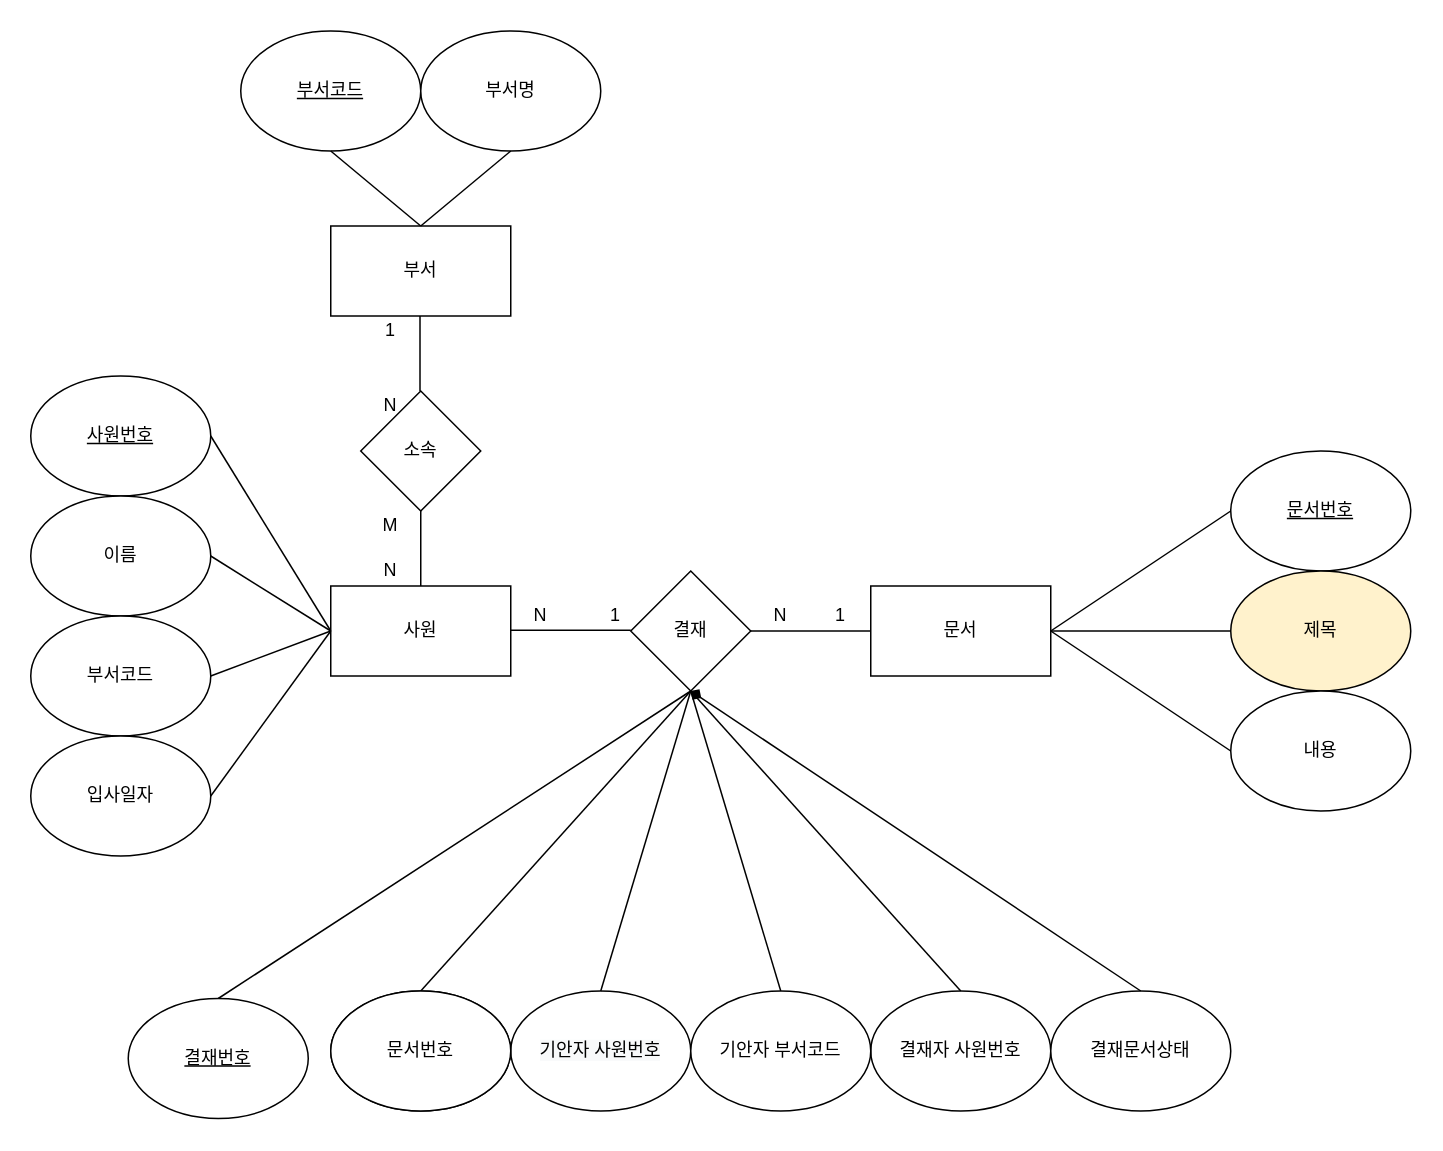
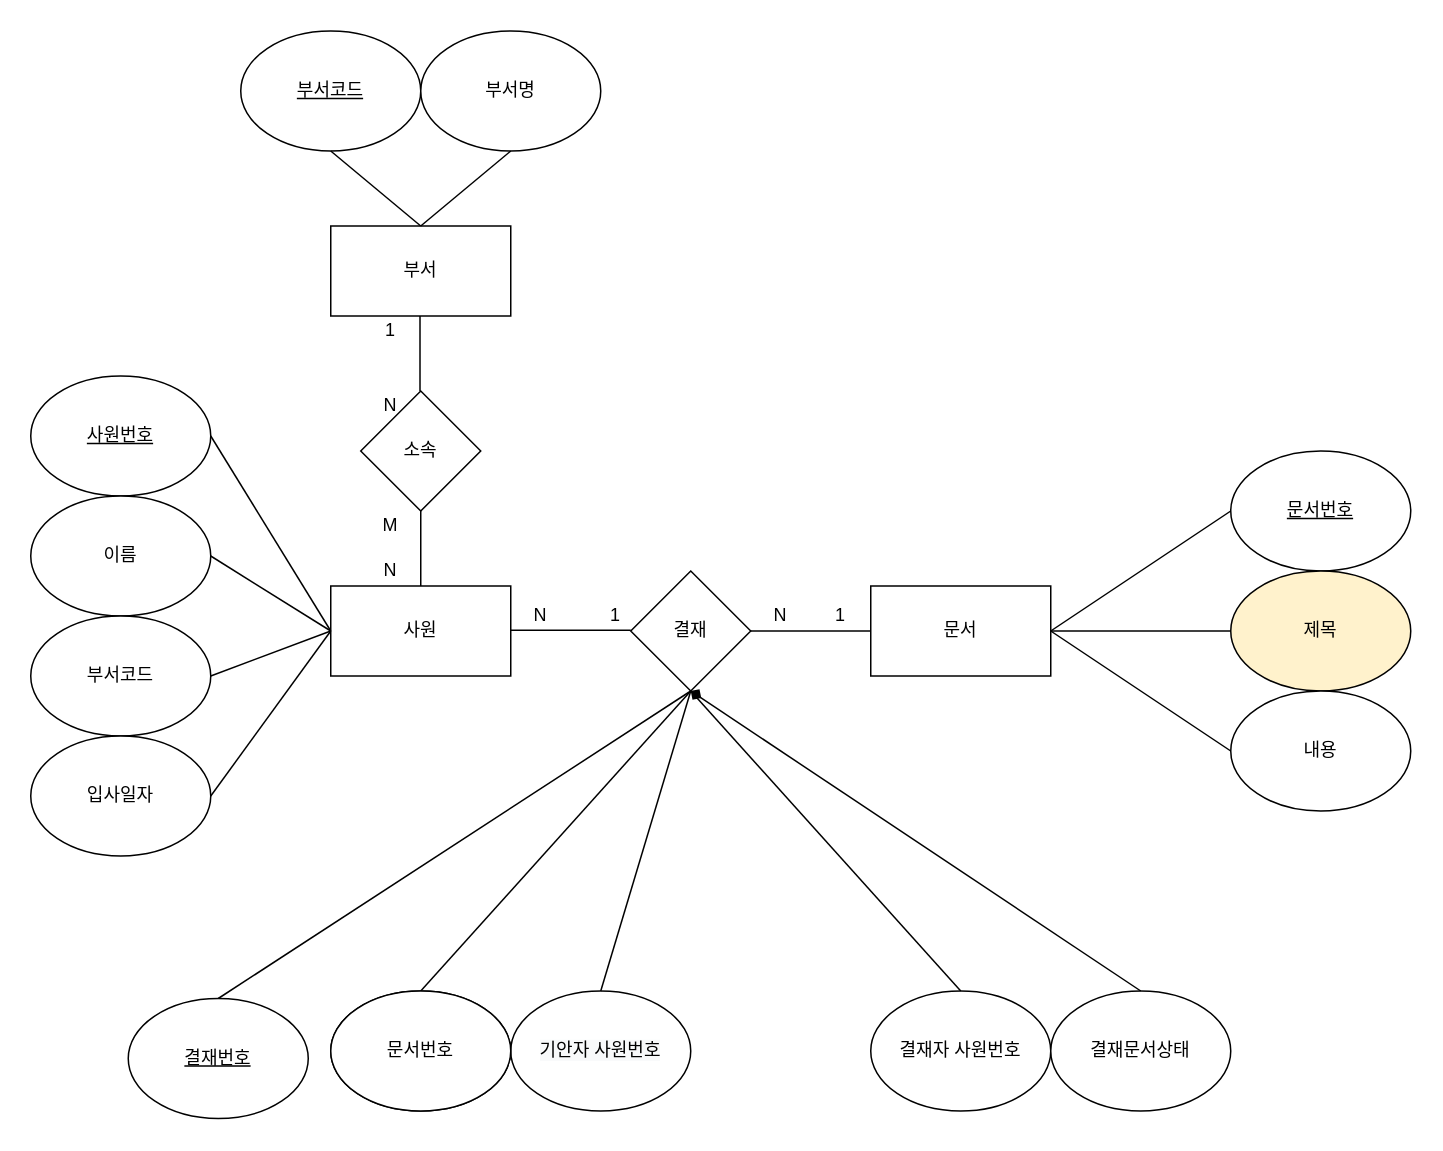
  <mxCell id="0" />
  <mxCell id="1" parent="0" />
  <mxCell id="2" value="결재" style="rhombus;whiteSpace=wrap;html=1;" vertex="1" parent="1"><mxGeometry x="420" y="380" width="80" height="80" as="geometry" /></mxCell>
  <mxCell id="3" value="" style="endArrow=none;html=1;entryX=1;entryY=0.5;entryDx=0;entryDy=0;" edge="1" parent="1" target="2"><mxGeometry width="50" height="50" relative="1" as="geometry"><mxPoint x="580" y="420" as="sourcePoint" /><mxPoint x="490" y="400" as="targetPoint" /></mxGeometry></mxCell>
  <mxCell id="4" value="" style="endArrow=none;html=1;entryX=1;entryY=0.5;entryDx=0;entryDy=0;" edge="1" parent="1"><mxGeometry width="50" height="50" relative="1" as="geometry"><mxPoint x="420" y="419.5" as="sourcePoint" /><mxPoint x="340" y="419.5" as="targetPoint" /></mxGeometry></mxCell>
  <mxCell id="5" value="문서" style="rounded=0;whiteSpace=wrap;html=1;" vertex="1" parent="1"><mxGeometry x="580" y="390" width="120" height="60" as="geometry" /></mxCell>
  <mxCell id="6" value="사원" style="rounded=0;whiteSpace=wrap;html=1;" vertex="1" parent="1"><mxGeometry x="220" y="390" width="120" height="60" as="geometry" /></mxCell>
  <mxCell id="7" value="" style="endArrow=none;html=1;" edge="1" parent="1"><mxGeometry width="50" height="50" relative="1" as="geometry"><mxPoint x="280" y="390" as="sourcePoint" /><mxPoint x="280" y="340" as="targetPoint" /></mxGeometry></mxCell>
  <mxCell id="8" value="소속" style="rhombus;whiteSpace=wrap;html=1;" vertex="1" parent="1"><mxGeometry x="240" y="260" width="80" height="80" as="geometry" /></mxCell>
  <mxCell id="9" value="부서" style="rounded=0;whiteSpace=wrap;html=1;" vertex="1" parent="1"><mxGeometry x="220" y="150" width="120" height="60" as="geometry" /></mxCell>
  <mxCell id="10" value="" style="endArrow=none;html=1;" edge="1" parent="1"><mxGeometry width="50" height="50" relative="1" as="geometry"><mxPoint x="279.5" y="260" as="sourcePoint" /><mxPoint x="279.5" y="210" as="targetPoint" /></mxGeometry></mxCell>
  <mxCell id="11" value="&lt;u&gt;사원번호&lt;/u&gt;" style="ellipse;whiteSpace=wrap;html=1;" vertex="1" parent="1"><mxGeometry x="20" y="250" width="120" height="80" as="geometry" /></mxCell>
  <mxCell id="12" value="이름" style="ellipse;whiteSpace=wrap;html=1;" vertex="1" parent="1"><mxGeometry x="20" y="330" width="120" height="80" as="geometry" /></mxCell>
  <mxCell id="13" value="부서코드" style="ellipse;whiteSpace=wrap;html=1;" vertex="1" parent="1"><mxGeometry x="20" y="410" width="120" height="80" as="geometry" /></mxCell>
  <mxCell id="14" value="입사일자" style="ellipse;whiteSpace=wrap;html=1;" vertex="1" parent="1"><mxGeometry x="20" y="490" width="120" height="80" as="geometry" /></mxCell>
  <mxCell id="15" value="&lt;u&gt;부서코드&lt;/u&gt;" style="ellipse;whiteSpace=wrap;html=1;" vertex="1" parent="1"><mxGeometry x="160" y="20" width="120" height="80" as="geometry" /></mxCell>
  <mxCell id="16" value="부서명" style="ellipse;whiteSpace=wrap;html=1;" vertex="1" parent="1"><mxGeometry x="280" y="20" width="120" height="80" as="geometry" /></mxCell>
  <mxCell id="17" value="" style="endArrow=none;html=1;entryX=0.5;entryY=1;entryDx=0;entryDy=0;exitX=0.5;exitY=0;exitDx=0;exitDy=0;" edge="1" parent="1" source="9" target="16"><mxGeometry width="50" height="50" relative="1" as="geometry"><mxPoint x="350" y="160" as="sourcePoint" /><mxPoint x="400" y="110" as="targetPoint" /></mxGeometry></mxCell>
  <mxCell id="18" value="" style="endArrow=none;html=1;entryX=0.5;entryY=1;entryDx=0;entryDy=0;exitX=0.5;exitY=0;exitDx=0;exitDy=0;" edge="1" parent="1" source="9" target="15"><mxGeometry width="50" height="50" relative="1" as="geometry"><mxPoint x="350" y="160" as="sourcePoint" /><mxPoint x="400" y="110" as="targetPoint" /></mxGeometry></mxCell>
  <mxCell id="19" value="" style="endArrow=none;html=1;exitX=0;exitY=0.5;exitDx=0;exitDy=0;entryX=1;entryY=0.5;entryDx=0;entryDy=0;" edge="1" parent="1" source="6" target="11"><mxGeometry width="50" height="50" relative="1" as="geometry"><mxPoint x="350" y="360" as="sourcePoint" /><mxPoint x="150" y="290" as="targetPoint" /></mxGeometry></mxCell>
  <mxCell id="20" value="" style="endArrow=none;html=1;exitX=0;exitY=0.5;exitDx=0;exitDy=0;entryX=1;entryY=0.5;entryDx=0;entryDy=0;" edge="1" parent="1" source="6" target="12"><mxGeometry width="50" height="50" relative="1" as="geometry"><mxPoint x="230" y="430" as="sourcePoint" /><mxPoint x="150" y="300" as="targetPoint" /></mxGeometry></mxCell>
  <mxCell id="21" value="" style="endArrow=none;html=1;exitX=1;exitY=0.5;exitDx=0;exitDy=0;entryX=0;entryY=0.5;entryDx=0;entryDy=0;" edge="1" parent="1" source="13" target="6"><mxGeometry width="50" height="50" relative="1" as="geometry"><mxPoint x="230" y="430" as="sourcePoint" /><mxPoint x="150" y="380" as="targetPoint" /></mxGeometry></mxCell>
  <mxCell id="22" value="" style="endArrow=none;html=1;exitX=1;exitY=0.5;exitDx=0;exitDy=0;entryX=0;entryY=0.5;entryDx=0;entryDy=0;" edge="1" parent="1" source="14" target="6"><mxGeometry width="50" height="50" relative="1" as="geometry"><mxPoint x="150" y="460" as="sourcePoint" /><mxPoint x="230" y="430" as="targetPoint" /></mxGeometry></mxCell>
  <mxCell id="23" value="&lt;u&gt;문서번호&lt;/u&gt;" style="ellipse;whiteSpace=wrap;html=1;" vertex="1" parent="1"><mxGeometry x="820" y="300" width="120" height="80" as="geometry" /></mxCell>
  <mxCell id="24" value="제목" style="ellipse;whiteSpace=wrap;html=1;fillColor=#fff2cc;" vertex="1" parent="1"><mxGeometry x="820" y="380" width="120" height="80" as="geometry" /></mxCell>
  <mxCell id="25" value="내용" style="ellipse;whiteSpace=wrap;html=1;" vertex="1" parent="1"><mxGeometry x="820" y="460" width="120" height="80" as="geometry" /></mxCell>
  <mxCell id="26" value="" style="endArrow=none;html=1;exitX=1;exitY=0.5;exitDx=0;exitDy=0;entryX=0;entryY=0.5;entryDx=0;entryDy=0;" edge="1" parent="1" target="23" source="5"><mxGeometry width="50" height="50" relative="1" as="geometry"><mxPoint x="1010" y="430" as="sourcePoint" /><mxPoint x="940" y="300" as="targetPoint" /></mxGeometry></mxCell>
  <mxCell id="27" value="" style="endArrow=none;html=1;exitX=1;exitY=0.5;exitDx=0;exitDy=0;entryX=0;entryY=0.5;entryDx=0;entryDy=0;" edge="1" parent="1" target="24" source="5"><mxGeometry width="50" height="50" relative="1" as="geometry"><mxPoint x="1010" y="430" as="sourcePoint" /><mxPoint x="940" y="310" as="targetPoint" /></mxGeometry></mxCell>
  <mxCell id="28" value="" style="endArrow=none;html=1;exitX=1;exitY=0.5;exitDx=0;exitDy=0;entryX=0;entryY=0.5;entryDx=0;entryDy=0;" edge="1" parent="1" source="5" target="25"><mxGeometry width="50" height="50" relative="1" as="geometry"><mxPoint x="1020" y="440" as="sourcePoint" /><mxPoint x="1010" y="430" as="targetPoint" /></mxGeometry></mxCell>
  <mxCell id="29" value="" style="ellipse;whiteSpace=wrap;html=1;" vertex="1" parent="1"><mxGeometry x="220" y="660" width="120" height="80" as="geometry" /></mxCell>
  <mxCell id="30" value="&#10;&#10;&lt;span style=&quot;color: rgb(0, 0, 0); font-family: helvetica; font-size: 12px; font-style: normal; font-weight: 400; letter-spacing: normal; text-align: center; text-indent: 0px; text-transform: none; word-spacing: 0px; background-color: rgb(248, 249, 250); display: inline; float: none;&quot;&gt;기안자 사원번호&lt;/span&gt;&#10;&#10;" style="ellipse;whiteSpace=wrap;html=1;" vertex="1" parent="1"><mxGeometry x="340" y="660" width="120" height="80" as="geometry" /></mxCell>
  <mxCell id="31" value="" style="endArrow=none;html=1;entryX=0.5;entryY=0;entryDx=0;entryDy=0;exitX=0.5;exitY=1;exitDx=0;exitDy=0;" edge="1" parent="1" target="30" source="2"><mxGeometry width="50" height="50" relative="1" as="geometry"><mxPoint x="354" y="710" as="sourcePoint" /><mxPoint x="474" y="670" as="targetPoint" /></mxGeometry></mxCell>
  <mxCell id="32" value="" style="endArrow=none;html=1;entryX=0.5;entryY=0;entryDx=0;entryDy=0;exitX=0.5;exitY=1;exitDx=0;exitDy=0;" edge="1" parent="1" target="29" source="2"><mxGeometry width="50" height="50" relative="1" as="geometry"><mxPoint x="354" y="710" as="sourcePoint" /><mxPoint x="474" y="670" as="targetPoint" /></mxGeometry></mxCell>
  <mxCell id="33" value="&lt;span&gt;결재자 사원번호&lt;/span&gt;" style="ellipse;whiteSpace=wrap;html=1;" vertex="1" parent="1"><mxGeometry x="580" y="660" width="120" height="80" as="geometry" /></mxCell>
  <mxCell id="34" value="결재문서상태" style="ellipse;whiteSpace=wrap;html=1;" vertex="1" parent="1"><mxGeometry x="700" y="660" width="120" height="80" as="geometry" /></mxCell>
  <mxCell id="35" value="" style="endArrow=none;html=1;entryX=0.5;entryY=1;entryDx=0;entryDy=0;exitX=0.5;exitY=0;exitDx=0;exitDy=0;" edge="1" parent="1" source="33" target="2"><mxGeometry width="50" height="50" relative="1" as="geometry"><mxPoint x="350" y="630" as="sourcePoint" /><mxPoint x="400" y="580" as="targetPoint" /></mxGeometry></mxCell>
  <mxCell id="36" value="" style="endArrow=diamond;html=1;entryX=0.5;entryY=1;entryDx=0;entryDy=0;exitX=0.5;exitY=0;exitDx=0;exitDy=0;" edge="1" parent="1" source="34" target="2"><mxGeometry width="50" height="50" relative="1" as="geometry"><mxPoint x="544" y="590" as="sourcePoint" /><mxPoint x="470" y="470" as="targetPoint" /></mxGeometry></mxCell>
  <mxCell id="37" value="문서번호" style="ellipse;whiteSpace=wrap;html=1;" vertex="1" parent="1"><mxGeometry x="220" y="660" width="120" height="80" as="geometry" /></mxCell>
  <mxCell id="38" value="" style="endArrow=none;html=1;entryX=0.5;entryY=0;entryDx=0;entryDy=0;exitX=0.5;exitY=1;exitDx=0;exitDy=0;" edge="1" parent="1" source="2" target="39"><mxGeometry width="50" height="50" relative="1" as="geometry"><mxPoint x="340" y="460" as="sourcePoint" /><mxPoint x="160" y="650" as="targetPoint" /></mxGeometry></mxCell>
  <mxCell id="39" value="&lt;u&gt;결재번호&lt;/u&gt;" style="ellipse;whiteSpace=wrap;html=1;" vertex="1" parent="1"><mxGeometry x="85" y="665" width="120" height="80" as="geometry" /></mxCell>
  <mxCell id="40" value="1" style="text;html=1;strokeColor=none;fillColor=none;align=center;verticalAlign=middle;whiteSpace=wrap;rounded=0;" vertex="1" parent="1"><mxGeometry x="240" y="210" width="40" height="20" as="geometry" /></mxCell>
  <mxCell id="41" value="N" style="text;html=1;strokeColor=none;fillColor=none;align=center;verticalAlign=middle;whiteSpace=wrap;rounded=0;" vertex="1" parent="1"><mxGeometry x="240" y="370" width="40" height="20" as="geometry" /></mxCell>
  <mxCell id="42" value="N" style="text;html=1;strokeColor=none;fillColor=none;align=center;verticalAlign=middle;whiteSpace=wrap;rounded=0;" vertex="1" parent="1"><mxGeometry x="340" y="400" width="40" height="20" as="geometry" /></mxCell>
  <mxCell id="43" value="1" style="text;html=1;strokeColor=none;fillColor=none;align=center;verticalAlign=middle;whiteSpace=wrap;rounded=0;" vertex="1" parent="1"><mxGeometry x="540" y="400" width="40" height="20" as="geometry" /></mxCell>
  <mxCell id="44" value="N" style="text;html=1;strokeColor=none;fillColor=none;align=center;verticalAlign=middle;whiteSpace=wrap;rounded=0;" vertex="1" parent="1"><mxGeometry x="500" y="400" width="40" height="20" as="geometry" /></mxCell>
  <mxCell id="45" value="1" style="text;html=1;strokeColor=none;fillColor=none;align=center;verticalAlign=middle;whiteSpace=wrap;rounded=0;" vertex="1" parent="1"><mxGeometry x="390" y="400" width="40" height="20" as="geometry" /></mxCell>
  <mxCell id="46" value="M" style="text;html=1;strokeColor=none;fillColor=none;align=center;verticalAlign=middle;whiteSpace=wrap;rounded=0;" vertex="1" parent="1"><mxGeometry x="240" y="340" width="40" height="20" as="geometry" /></mxCell>
  <mxCell id="47" value="N" style="text;html=1;strokeColor=none;fillColor=none;align=center;verticalAlign=middle;whiteSpace=wrap;rounded=0;" vertex="1" parent="1"><mxGeometry x="240" y="260" width="40" height="20" as="geometry" /></mxCell>
- <mxCell id="48" value="기안자 부서코드" style="ellipse;whiteSpace=wrap;html=1;" vertex="1" parent="1"><mxGeometry x="460" y="660" width="120" height="80" as="geometry" /></mxCell>
- <mxCell id="49" value="" style="endArrow=none;html=1;entryX=0.5;entryY=0;entryDx=0;entryDy=0;exitX=0.5;exitY=1;exitDx=0;exitDy=0;" edge="1" target="48" parent="1" source="2"><mxGeometry width="50" height="50" relative="1" as="geometry"><mxPoint x="460" y="470" as="sourcePoint" /><mxPoint x="594" y="670" as="targetPoint" /></mxGeometry></mxCell>
